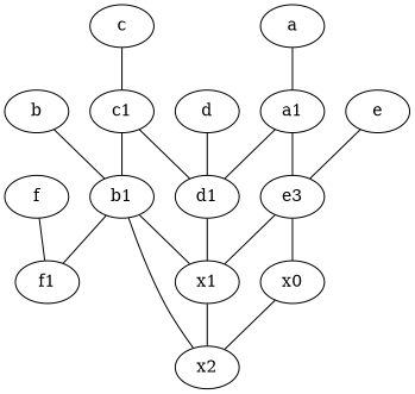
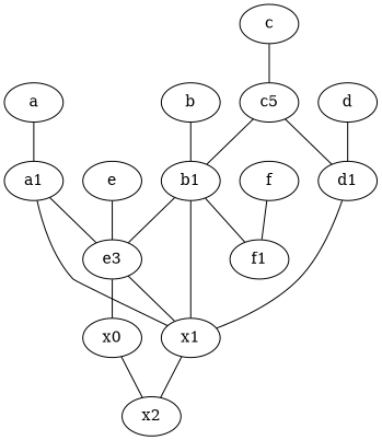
  graph {
    node [labelfontsize=50]
    f
    f1
    c
-   c1
+   c1 [label=c5]
    d1
    b1
    x0
    x2
    a
    a1
    x1
    n12 [label=e3]
    d
    e
    b
    f -- f1
    c -- c1
    c1 -- d1
    c1 -- b1
    d1 -- x1
    b1 -- f1
-   b1 -- x2
+   b1 -- n12
    b1 -- x1
    x0 -- x2
    a -- a1
-   a1 -- d1
+   a1 -- x1
    a1 -- n12
    x1 -- x2
    n12 -- x0
    n12 -- x1
    d -- d1
    e -- n12
    b -- b1
  }
